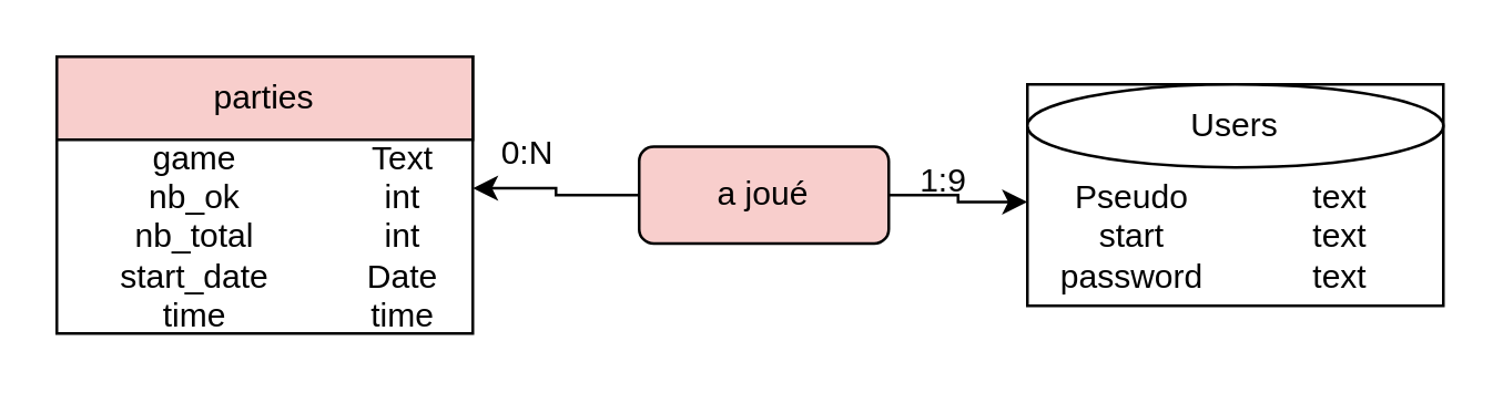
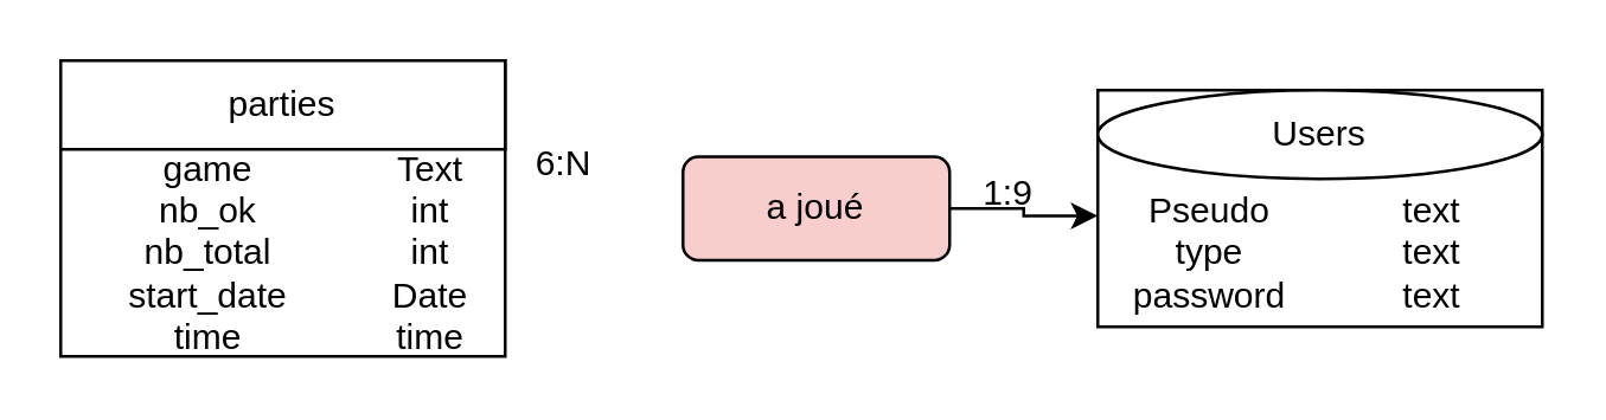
  <mxCell id="0" />
  <mxCell id="1" parent="0" />
  <mxCell id="2" value="" style="rounded=0;whiteSpace=wrap;html=1;" parent="1" vertex="1"><mxGeometry x="20" y="20" width="150" height="100" as="geometry" /></mxCell>
- <mxCell id="3" value="parties" style="rounded=0;whiteSpace=wrap;html=1;fillColor=#f8cecc;" parent="1" vertex="1"><mxGeometry x="20" y="20" width="150" height="30" as="geometry" /></mxCell>
+ <mxCell id="3" value="parties" style="rounded=0;whiteSpace=wrap;html=1;" parent="1" vertex="1"><mxGeometry x="20" y="20" width="150" height="30" as="geometry" /></mxCell>
  <mxCell id="4" value="game&lt;br&gt;nb_ok&lt;br&gt;nb_total&lt;br&gt;start_date&lt;br&gt;time" style="text;html=1;strokeColor=none;fillColor=none;align=center;verticalAlign=middle;whiteSpace=wrap;rounded=0;" parent="1" vertex="1"><mxGeometry x="20" y="50" width="100" height="70" as="geometry" /></mxCell>
  <mxCell id="5" value="Text&lt;br&gt;int&lt;br&gt;int&lt;br&gt;Date&lt;br&gt;time" style="text;html=1;strokeColor=none;fillColor=none;align=center;verticalAlign=middle;whiteSpace=wrap;rounded=0;" parent="1" vertex="1"><mxGeometry x="120" y="50" width="50" height="70" as="geometry" /></mxCell>
  <mxCell id="6" value="" style="rounded=0;whiteSpace=wrap;html=1;" parent="1" vertex="1"><mxGeometry x="370" y="30" width="150" height="80" as="geometry" /></mxCell>
  <mxCell id="7" value="Users" style="ellipse;whiteSpace=wrap;html=1;" parent="1" vertex="1"><mxGeometry x="370" y="30" width="150" height="30" as="geometry" /></mxCell>
- <mxCell id="8" value="Pseudo&lt;br&gt;start&lt;br&gt;password" style="text;html=1;strokeColor=none;fillColor=none;align=center;verticalAlign=middle;whiteSpace=wrap;rounded=0;" parent="1" vertex="1"><mxGeometry x="370" y="60" width="76" height="50" as="geometry" /></mxCell>
+ <mxCell id="8" value="Pseudo&lt;br&gt;type&lt;br&gt;password" style="text;html=1;strokeColor=none;fillColor=none;align=center;verticalAlign=middle;whiteSpace=wrap;rounded=0;" parent="1" vertex="1"><mxGeometry x="370" y="60" width="76" height="50" as="geometry" /></mxCell>
  <mxCell id="9" value="text&lt;br&gt;text&lt;br&gt;text" style="text;html=1;strokeColor=none;fillColor=none;align=center;verticalAlign=middle;whiteSpace=wrap;rounded=0;" parent="1" vertex="1"><mxGeometry x="446" y="60" width="74" height="50" as="geometry" /></mxCell>
- <mxCell id="10" style="edgeStyle=orthogonalEdgeStyle;rounded=0;orthogonalLoop=1;jettySize=auto;html=1;exitX=0;exitY=0.5;exitDx=0;exitDy=0;entryX=1;entryY=0.25;entryDx=0;entryDy=0;" parent="1" source="12" target="5" edge="1"><mxGeometry relative="1" as="geometry" /></mxCell>
  <mxCell id="11" style="edgeStyle=orthogonalEdgeStyle;rounded=0;orthogonalLoop=1;jettySize=auto;html=1;exitX=1;exitY=0.5;exitDx=0;exitDy=0;entryX=0;entryY=0.25;entryDx=0;entryDy=0;" parent="1" source="12" target="8" edge="1"><mxGeometry relative="1" as="geometry" /></mxCell>
  <mxCell id="12" value="a joué" style="rounded=1;whiteSpace=wrap;html=1;fillColor=#f8cecc;" parent="1" vertex="1"><mxGeometry x="230" y="52.5" width="90" height="35" as="geometry" /></mxCell>
- <mxCell id="13" value="0:N" style="text;html=1;strokeColor=none;fillColor=none;align=center;verticalAlign=middle;whiteSpace=wrap;rounded=0;" parent="1" vertex="1"><mxGeometry x="160" y="40" width="60" height="30" as="geometry" /></mxCell>
+ <mxCell id="13" value="6:N" style="text;html=1;strokeColor=none;fillColor=none;align=center;verticalAlign=middle;whiteSpace=wrap;rounded=0;" parent="1" vertex="1"><mxGeometry x="160" y="40" width="60" height="30" as="geometry" /></mxCell>
  <mxCell id="14" value="1:9" style="text;html=1;strokeColor=none;fillColor=none;align=center;verticalAlign=middle;whiteSpace=wrap;rounded=0;" parent="1" vertex="1"><mxGeometry x="310" y="50" width="60" height="30" as="geometry" /></mxCell>
